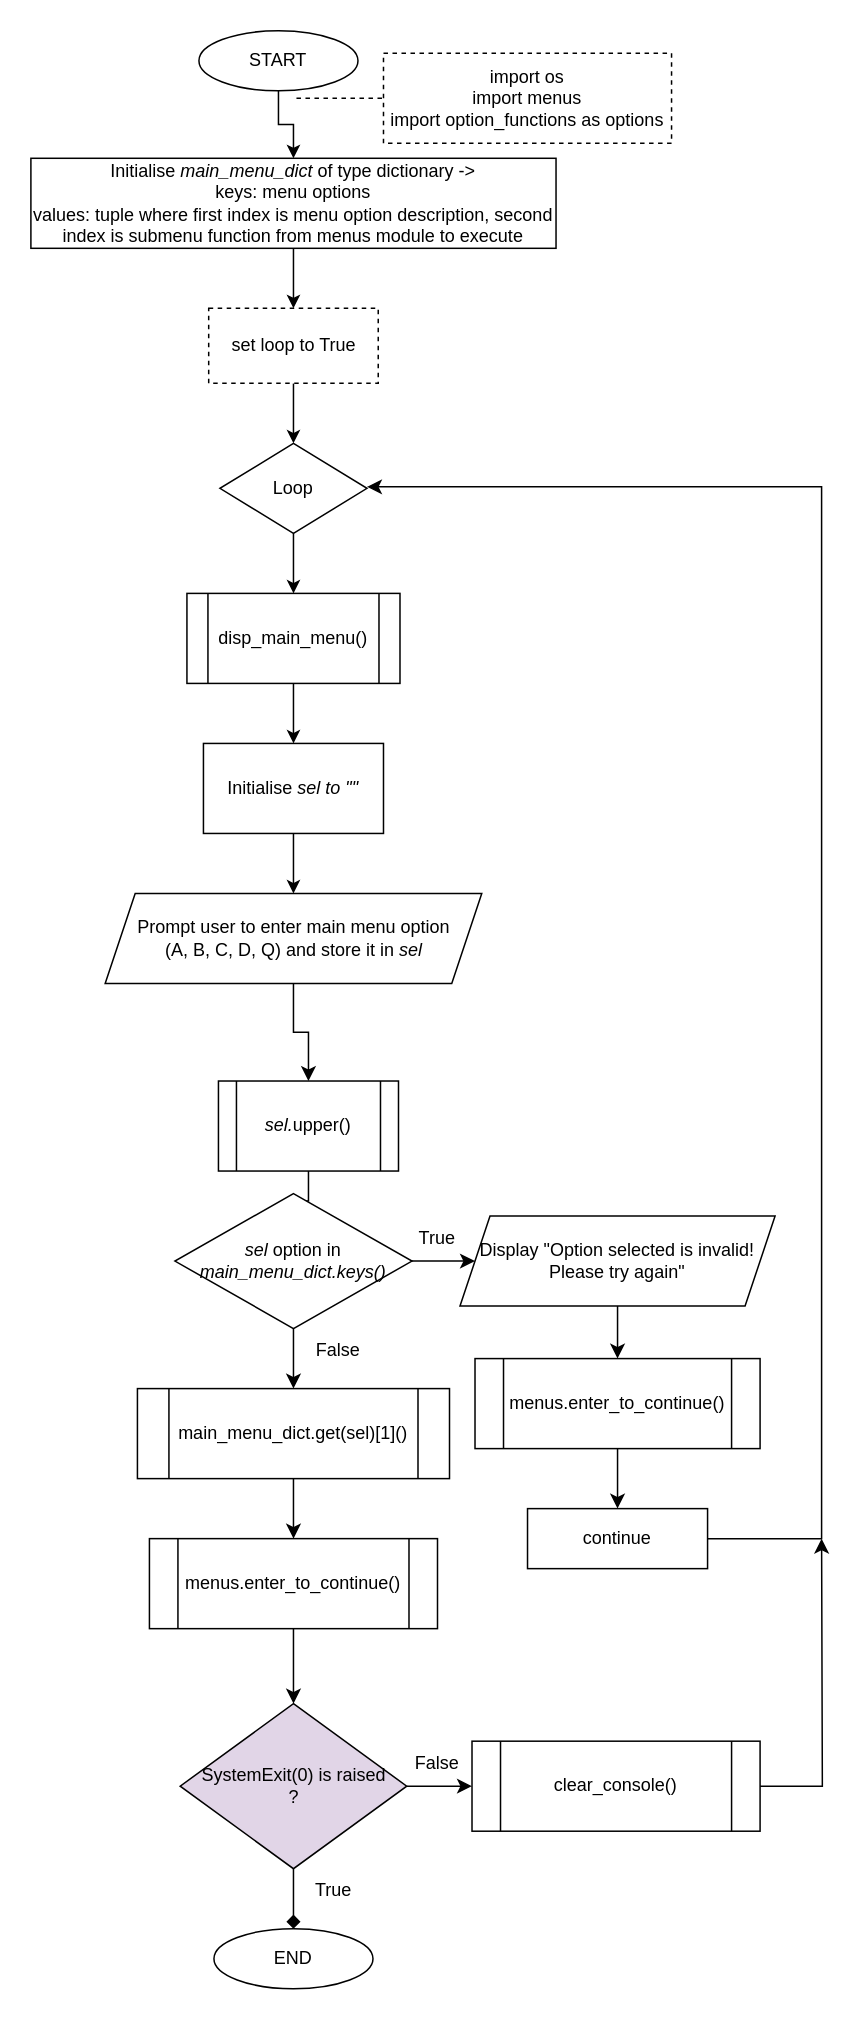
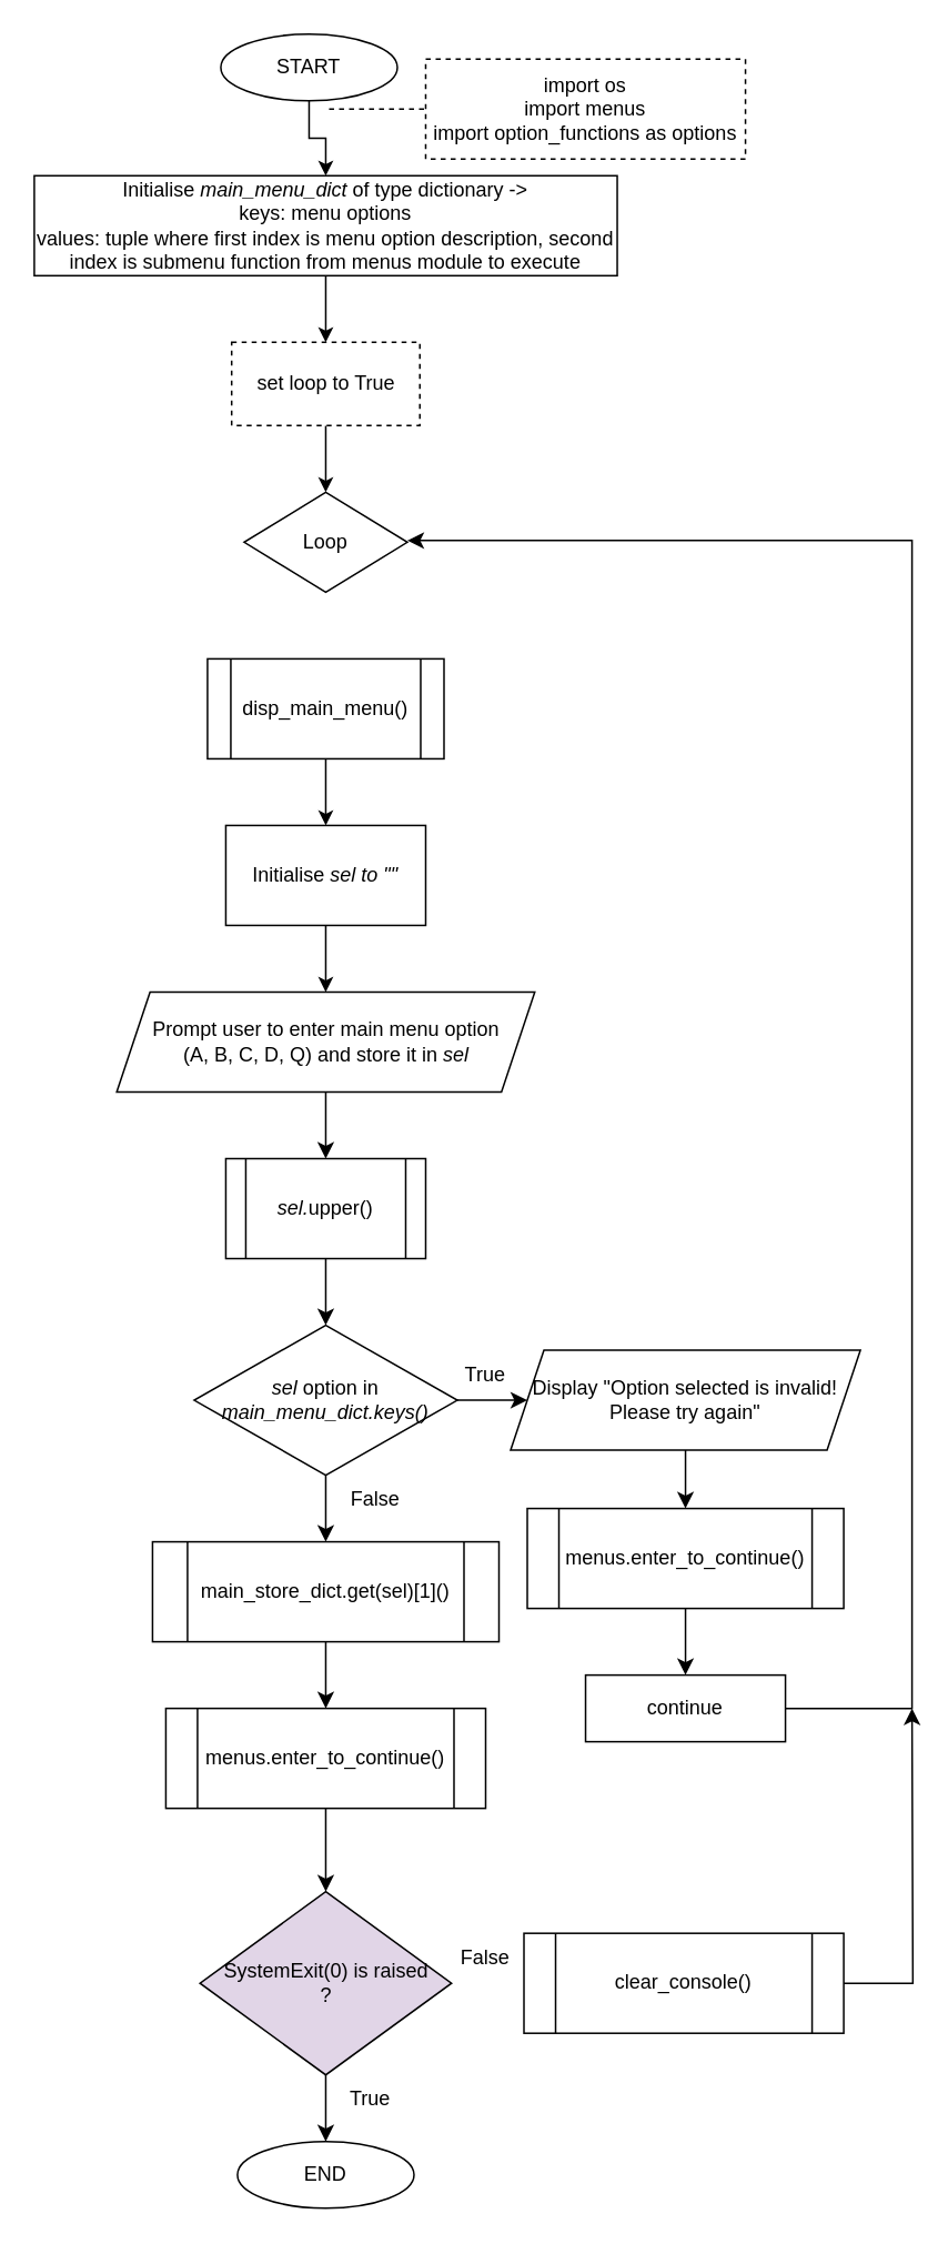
  <mxCell id="0" />
  <mxCell id="1" parent="0" />
  <mxCell id="2" value="" style="edgeStyle=orthogonalEdgeStyle;rounded=0;orthogonalLoop=1;jettySize=auto;html=1;" edge="1" parent="1" source="3" target="5"><mxGeometry relative="1" as="geometry" /></mxCell>
  <mxCell id="3" value="START" style="ellipse;whiteSpace=wrap;html=1;" vertex="1" parent="1"><mxGeometry x="132" y="20" width="106" height="40" as="geometry" /></mxCell>
  <mxCell id="4" value="" style="edgeStyle=orthogonalEdgeStyle;rounded=0;orthogonalLoop=1;jettySize=auto;html=1;" edge="1" parent="1" source="5" target="7"><mxGeometry relative="1" as="geometry" /></mxCell>
  <mxCell id="5" value="Initialise &lt;i&gt;main_menu_dict&lt;/i&gt;&amp;nbsp;of type dictionary -&amp;gt; &lt;br&gt;keys: menu options&lt;br&gt;values: tuple where first index is menu option description, second index is submenu function from menus module to execute" style="whiteSpace=wrap;html=1;" vertex="1" parent="1"><mxGeometry x="20" y="105" width="350" height="60" as="geometry" /></mxCell>
  <mxCell id="6" value="" style="edgeStyle=orthogonalEdgeStyle;rounded=0;orthogonalLoop=1;jettySize=auto;html=1;" edge="1" parent="1" source="7" target="9"><mxGeometry relative="1" as="geometry" /></mxCell>
  <mxCell id="7" value="set loop to True" style="rounded=0;whiteSpace=wrap;html=1;dashed=1;" vertex="1" parent="1"><mxGeometry x="138.5" y="205" width="113" height="50" as="geometry" /></mxCell>
- <mxCell id="8" value="" style="edgeStyle=orthogonalEdgeStyle;rounded=0;orthogonalLoop=1;jettySize=auto;html=1;" edge="1" parent="1" source="9" target="11"><mxGeometry relative="1" as="geometry" /></mxCell>
  <mxCell id="9" value="Loop" style="rhombus;whiteSpace=wrap;html=1;" vertex="1" parent="1"><mxGeometry x="146" y="295" width="98" height="60" as="geometry" /></mxCell>
  <mxCell id="10" value="" style="edgeStyle=orthogonalEdgeStyle;rounded=0;orthogonalLoop=1;jettySize=auto;html=1;strokeColor=default;fontSize=12;endArrow=classic;endFill=1;" edge="1" parent="1" source="11" target="15"><mxGeometry relative="1" as="geometry" /></mxCell>
  <mxCell id="11" value="disp_main_menu()" style="shape=process;whiteSpace=wrap;html=1;backgroundOutline=1;" vertex="1" parent="1"><mxGeometry x="124" y="395" width="142" height="60" as="geometry" /></mxCell>
  <mxCell id="12" value="" style="edgeStyle=orthogonalEdgeStyle;rounded=0;orthogonalLoop=1;jettySize=auto;html=1;strokeColor=default;fontSize=12;endArrow=classic;endFill=1;endSize=7;" edge="1" parent="1" source="13" target="19"><mxGeometry relative="1" as="geometry" /></mxCell>
  <mxCell id="13" value="Prompt user to enter main menu option &lt;br&gt;(A, B, C, D, Q) and store it in &lt;i style=&quot;font-size: 12px;&quot;&gt;sel&lt;/i&gt;" style="shape=parallelogram;perimeter=parallelogramPerimeter;html=1;fixedSize=1;rounded=0;sketch=0;align=center;horizontal=1;whiteSpace=wrap;fontSize=12;" vertex="1" parent="1"><mxGeometry x="69.5" y="595" width="251" height="60" as="geometry" /></mxCell>
  <mxCell id="14" value="" style="edgeStyle=orthogonalEdgeStyle;rounded=0;orthogonalLoop=1;jettySize=auto;html=1;strokeColor=default;fontSize=12;endArrow=classic;endFill=1;endSize=6;" edge="1" parent="1" source="15" target="13"><mxGeometry relative="1" as="geometry" /></mxCell>
  <mxCell id="15" value="Initialise &lt;i&gt;sel to &quot;&quot;&lt;/i&gt;" style="rounded=0;whiteSpace=wrap;html=1;" vertex="1" parent="1"><mxGeometry x="135" y="495" width="120" height="60" as="geometry" /></mxCell>
  <mxCell id="16" value="import os&lt;br&gt;import menus&lt;br&gt;import option_functions as options" style="rounded=0;whiteSpace=wrap;html=1;glass=0;dashed=1;" vertex="1" parent="1"><mxGeometry x="255" y="35" width="192" height="60" as="geometry" /></mxCell>
  <mxCell id="17" value="" style="endArrow=none;dashed=1;html=1;rounded=0;strokeColor=default;entryX=0;entryY=0.5;entryDx=0;entryDy=0;" edge="1" parent="1" target="16"><mxGeometry width="50" height="50" relative="1" as="geometry"><mxPoint x="197" y="65" as="sourcePoint" /><mxPoint x="407" y="295" as="targetPoint" /></mxGeometry></mxCell>
  <mxCell id="18" value="" style="edgeStyle=orthogonalEdgeStyle;rounded=0;orthogonalLoop=1;jettySize=auto;html=1;strokeColor=default;fontSize=12;endArrow=classic;endFill=1;endSize=7;" edge="1" parent="1" source="19" target="22"><mxGeometry relative="1" as="geometry" /></mxCell>
- <mxCell id="19" value="&lt;i&gt;sel.&lt;/i&gt;upper()" style="shape=process;whiteSpace=wrap;html=1;backgroundOutline=1;rounded=0;glass=0;sketch=0;fontSize=12;" vertex="1" parent="1"><mxGeometry x="145" y="720" width="120" height="60" as="geometry" /></mxCell>
+ <mxCell id="19" value="&lt;i&gt;sel.&lt;/i&gt;upper()" style="shape=process;whiteSpace=wrap;html=1;backgroundOutline=1;rounded=0;glass=0;sketch=0;fontSize=12;" vertex="1" parent="1"><mxGeometry x="135" y="695" width="120" height="60" as="geometry" /></mxCell>
  <mxCell id="20" value="" style="edgeStyle=orthogonalEdgeStyle;rounded=0;orthogonalLoop=1;jettySize=auto;html=1;strokeColor=default;fontSize=12;endArrow=classic;endFill=1;endSize=7;" edge="1" parent="1" source="22" target="24"><mxGeometry relative="1" as="geometry" /></mxCell>
  <mxCell id="21" value="" style="edgeStyle=orthogonalEdgeStyle;rounded=0;orthogonalLoop=1;jettySize=auto;html=1;strokeColor=default;fontSize=12;endArrow=classic;endFill=1;endSize=7;" edge="1" parent="1" source="22" target="30"><mxGeometry relative="1" as="geometry" /></mxCell>
  <mxCell id="22" value="&lt;i&gt;sel&lt;/i&gt;&amp;nbsp;option in &lt;i&gt;main_menu_dict.keys()&lt;/i&gt;" style="rhombus;whiteSpace=wrap;html=1;rounded=0;glass=0;sketch=0;fontSize=12;" vertex="1" parent="1"><mxGeometry x="116" y="795" width="158" height="90" as="geometry" /></mxCell>
  <mxCell id="23" value="" style="edgeStyle=orthogonalEdgeStyle;rounded=0;orthogonalLoop=1;jettySize=auto;html=1;strokeColor=default;fontSize=12;endArrow=classic;endFill=1;endSize=7;" edge="1" parent="1" source="24" target="27"><mxGeometry relative="1" as="geometry" /></mxCell>
  <mxCell id="24" value="Display &quot;Option selected is invalid! Please try again&quot;" style="shape=parallelogram;perimeter=parallelogramPerimeter;whiteSpace=wrap;html=1;fixedSize=1;rounded=0;glass=0;sketch=0;fontSize=12;" vertex="1" parent="1"><mxGeometry x="306" y="810" width="210" height="60" as="geometry" /></mxCell>
  <mxCell id="25" style="edgeStyle=orthogonalEdgeStyle;rounded=0;orthogonalLoop=1;jettySize=auto;html=1;strokeColor=default;fontSize=12;endArrow=classic;endFill=1;endSize=7;exitX=1;exitY=0.5;exitDx=0;exitDy=0;" edge="1" parent="1" source="36"><mxGeometry relative="1" as="geometry"><mxPoint x="244" y="324" as="targetPoint" /><mxPoint x="477" y="1025" as="sourcePoint" /><Array as="points"><mxPoint x="547" y="1025" /><mxPoint x="547" y="324" /></Array></mxGeometry></mxCell>
  <mxCell id="26" value="" style="edgeStyle=orthogonalEdgeStyle;rounded=0;orthogonalLoop=1;jettySize=auto;html=1;strokeColor=default;fontSize=12;endArrow=classic;endFill=1;endSize=7;" edge="1" parent="1" source="27"><mxGeometry relative="1" as="geometry"><mxPoint x="411" y="1005" as="targetPoint" /></mxGeometry></mxCell>
  <mxCell id="27" value="menus.enter_to_continue()" style="shape=process;whiteSpace=wrap;html=1;backgroundOutline=1;rounded=0;glass=0;sketch=0;fontSize=12;" vertex="1" parent="1"><mxGeometry x="316" y="905" width="190" height="60" as="geometry" /></mxCell>
  <mxCell id="28" value="True" style="text;html=1;strokeColor=none;fillColor=none;align=center;verticalAlign=middle;whiteSpace=wrap;rounded=0;glass=0;sketch=0;fontSize=12;" vertex="1" parent="1"><mxGeometry x="260.5" y="810" width="60" height="30" as="geometry" /></mxCell>
  <mxCell id="29" value="" style="edgeStyle=orthogonalEdgeStyle;rounded=0;orthogonalLoop=1;jettySize=auto;html=1;strokeColor=default;fontSize=12;endArrow=classic;endFill=1;endSize=7;" edge="1" parent="1" source="30" target="33"><mxGeometry relative="1" as="geometry" /></mxCell>
- <mxCell id="30" value="main_menu_dict.get(sel)[1]()" style="shape=process;whiteSpace=wrap;html=1;backgroundOutline=1;rounded=0;glass=0;sketch=0;" vertex="1" parent="1"><mxGeometry x="91" y="925" width="208" height="60" as="geometry" /></mxCell>
+ <mxCell id="30" value="main_store_dict.get(sel)[1]()" style="shape=process;whiteSpace=wrap;html=1;backgroundOutline=1;rounded=0;glass=0;sketch=0;" vertex="1" parent="1"><mxGeometry x="91" y="925" width="208" height="60" as="geometry" /></mxCell>
  <mxCell id="31" value="False" style="text;html=1;strokeColor=none;fillColor=none;align=center;verticalAlign=middle;whiteSpace=wrap;rounded=0;glass=0;sketch=0;fontSize=12;" vertex="1" parent="1"><mxGeometry x="195" y="885" width="60" height="30" as="geometry" /></mxCell>
  <mxCell id="32" value="" style="edgeStyle=orthogonalEdgeStyle;rounded=0;orthogonalLoop=1;jettySize=auto;html=1;strokeColor=default;fontSize=12;endArrow=classic;endFill=1;endSize=7;entryX=0.5;entryY=0;entryDx=0;entryDy=0;" edge="1" parent="1" source="33" target="38"><mxGeometry relative="1" as="geometry"><mxPoint x="195" y="1125" as="targetPoint" /></mxGeometry></mxCell>
  <mxCell id="33" value="menus.enter_to_continue()" style="shape=process;whiteSpace=wrap;html=1;backgroundOutline=1;rounded=0;glass=0;sketch=0;fontSize=12;" vertex="1" parent="1"><mxGeometry x="99" y="1025" width="192" height="60" as="geometry" /></mxCell>
  <mxCell id="34" style="edgeStyle=orthogonalEdgeStyle;rounded=0;orthogonalLoop=1;jettySize=auto;html=1;exitX=1;exitY=0.5;exitDx=0;exitDy=0;strokeColor=default;fontSize=12;endArrow=classic;endFill=1;endSize=7;" edge="1" parent="1" source="35"><mxGeometry relative="1" as="geometry"><mxPoint x="547" y="1025" as="targetPoint" /></mxGeometry></mxCell>
  <mxCell id="35" value="clear_console()" style="shape=process;whiteSpace=wrap;html=1;backgroundOutline=1;rounded=0;glass=0;sketch=0;fontSize=12;" vertex="1" parent="1"><mxGeometry x="314" y="1160" width="192" height="60" as="geometry" /></mxCell>
  <mxCell id="36" value="continue" style="rounded=0;whiteSpace=wrap;html=1;glass=0;sketch=0;fontSize=12;fontFamily=Helvetica;" vertex="1" parent="1"><mxGeometry x="351" y="1005" width="120" height="40" as="geometry" /></mxCell>
- <mxCell id="37" value="" style="edgeStyle=orthogonalEdgeStyle;rounded=0;orthogonalLoop=1;jettySize=auto;html=1;strokeColor=default;fontSize=12;endArrow=diamond;endFill=1;endSize=7;" edge="1" parent="1" source="38" target="40"><mxGeometry relative="1" as="geometry" /></mxCell>
+ <mxCell id="37" value="" style="edgeStyle=orthogonalEdgeStyle;rounded=0;orthogonalLoop=1;jettySize=auto;html=1;strokeColor=default;fontSize=12;endArrow=classic;endFill=1;endSize=7;" edge="1" parent="1" source="38" target="40"><mxGeometry relative="1" as="geometry" /></mxCell>
  <mxCell id="38" value="SystemExit(0) is raised&lt;br&gt;?" style="rhombus;whiteSpace=wrap;html=1;rounded=0;glass=0;sketch=0;fontSize=12;fillColor=#e1d5e7;" vertex="1" parent="1"><mxGeometry x="119.5" y="1135" width="151" height="110" as="geometry" /></mxCell>
- <mxCell id="39" value="" style="endArrow=classic;html=1;rounded=0;strokeColor=default;fontSize=12;endSize=7;entryX=0;entryY=0.5;entryDx=0;entryDy=0;exitX=1;exitY=0.5;exitDx=0;exitDy=0;" edge="1" parent="1" source="38" target="35"><mxGeometry width="50" height="50" relative="1" as="geometry"><mxPoint x="195" y="1134" as="sourcePoint" /><mxPoint x="227" y="1055" as="targetPoint" /></mxGeometry></mxCell>
  <mxCell id="40" value="END" style="ellipse;whiteSpace=wrap;html=1;" vertex="1" parent="1"><mxGeometry x="142" y="1285" width="106" height="40" as="geometry" /></mxCell>
  <mxCell id="41" value="False" style="text;html=1;strokeColor=none;fillColor=none;align=center;verticalAlign=middle;whiteSpace=wrap;rounded=0;glass=0;sketch=0;fontSize=12;" vertex="1" parent="1"><mxGeometry x="260.5" y="1160" width="60" height="30" as="geometry" /></mxCell>
  <mxCell id="42" value="True" style="text;html=1;strokeColor=none;fillColor=none;align=center;verticalAlign=middle;whiteSpace=wrap;rounded=0;glass=0;sketch=0;fontSize=12;" vertex="1" parent="1"><mxGeometry x="191.5" y="1245" width="60" height="30" as="geometry" /></mxCell>
